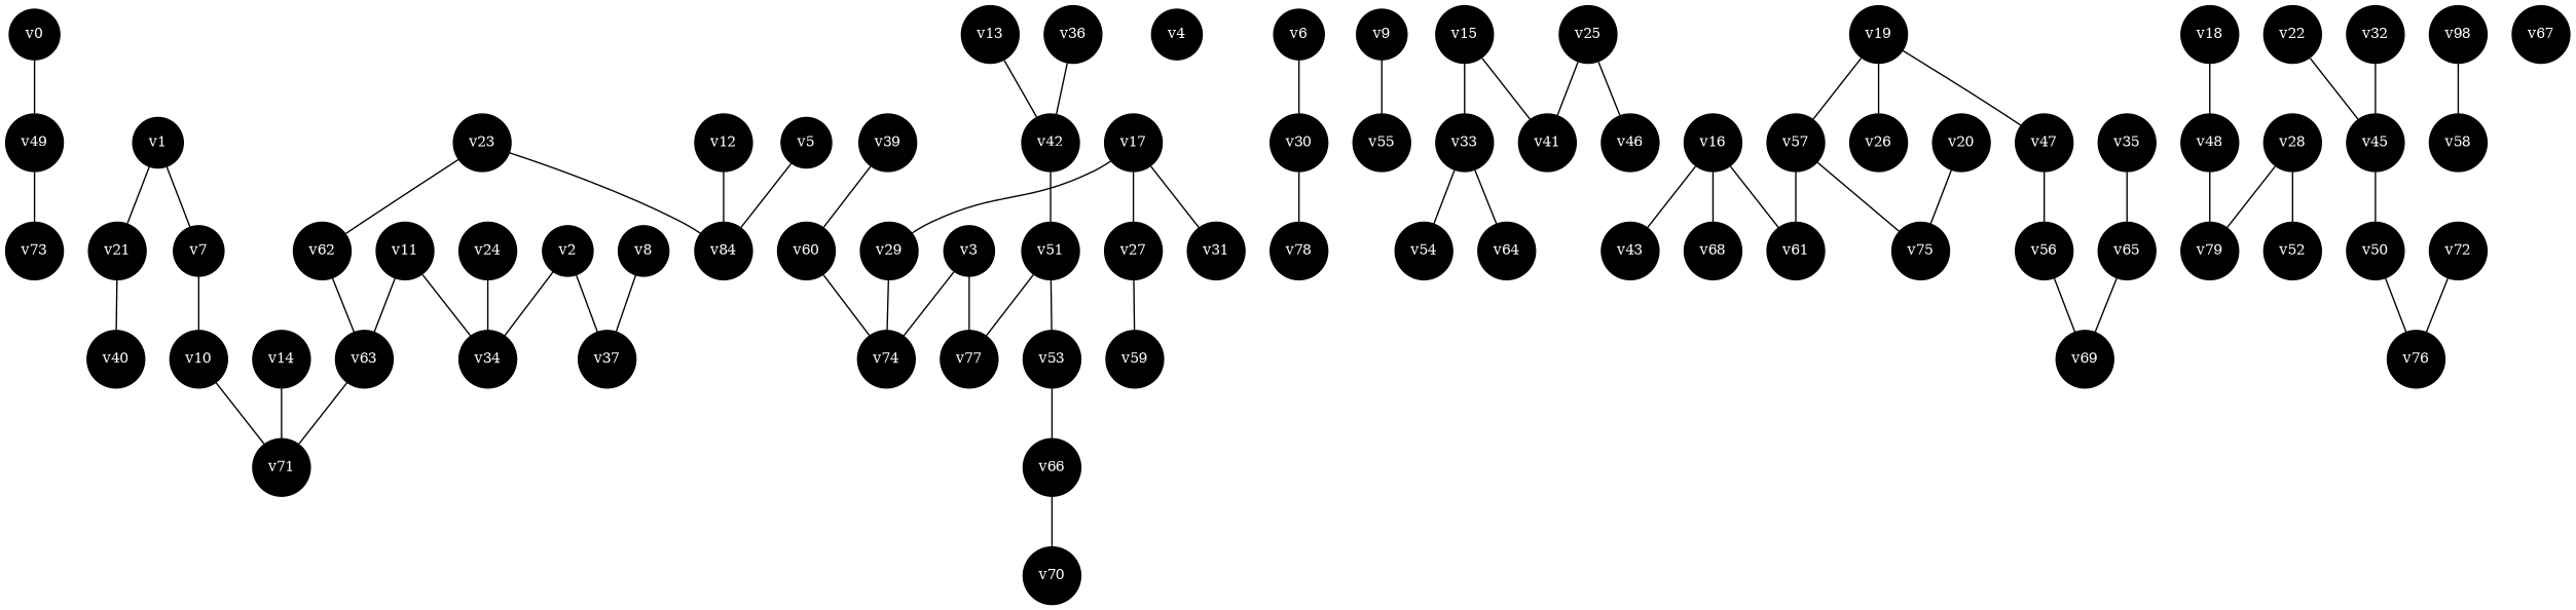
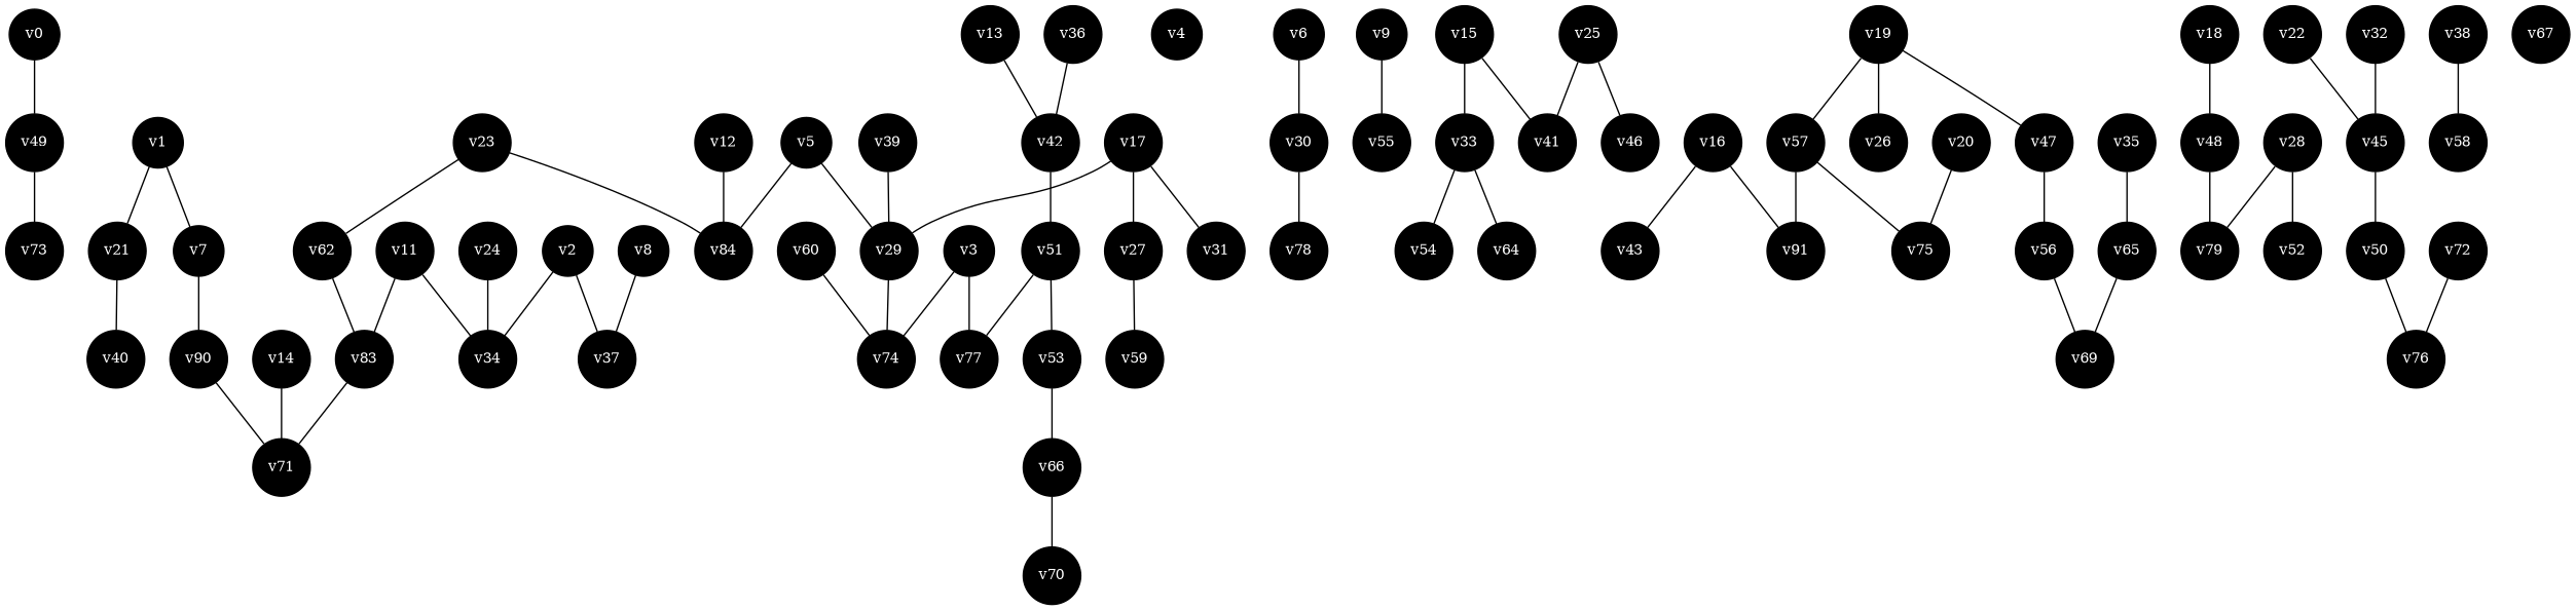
  graph {
    node [fillcolor=black fontcolor=white fontsize=10 shape=circle style=filled]
    edge [color=black]
    v0
    v49
    v73
    v1
    v7
    v21
-   v10
+   v10 [label=v90]
    v40
    v2
    v34
    v37
    v3
    v74
    v77
    v4
    v5
    v29
    n18 [label=v84]
    v6
    v30
    v24
    v78
    v71
    v8
    v9
    v55
    v11
-   v63
+   v63 [label=v83]
    v12
    v13
    v42
    v51
    v14
    v15
    v33
    v41
    v54
    v64
    v16
    v43
-   v61
-   v68
+   v61 [label=v91]
    v17
    v27
    v31
    v59
    v18
    v48
    v79
    v19
    v26
    v47
    v57
    v56
    v75
    v20
    v22
    v45
    v50
    v23
    v62
    v25
    v46
    v28
    v52
    v32
    v35
    v65
    v69
    v36
-   v38 [label=v98]
+   v38
    v58
    v39
    v60
    v53
    v76
    v66
    v70
    v67
    v72
    v0 -- v49
    v49 -- v73
    v1 -- v7
    v1 -- v21
    v7 -- v10
    v21 -- v40
    v10 -- v71
    v2 -- v34
    v2 -- v37
    v3 -- v74
    v3 -- v77
+   v5 -- v29
    v5 -- n18
    v29 -- v74
    v6 -- v30
    v30 -- v78
    v24 -- v34
    v8 -- v37
    v9 -- v55
    v11 -- v34
    v11 -- v63
    v63 -- v71
    v12 -- n18
    v13 -- v42
    v42 -- v51
    v51 -- v77
    v51 -- v53
    v14 -- v71
    v15 -- v33
    v15 -- v41
    v33 -- v54
    v33 -- v64
    v16 -- v43
    v16 -- v61
-   v16 -- v68
    v17 -- v29
    v17 -- v27
    v17 -- v31
    v27 -- v59
    v18 -- v48
    v48 -- v79
    v19 -- v26
    v19 -- v47
    v19 -- v57
    v47 -- v56
    v57 -- v61
    v57 -- v75
    v56 -- v69
    v20 -- v75
    v22 -- v45
    v45 -- v50
    v50 -- v76
    v23 -- n18
    v23 -- v62
    v62 -- v63
    v25 -- v41
    v25 -- v46
    v28 -- v79
    v28 -- v52
    v32 -- v45
    v35 -- v65
    v65 -- v69
    v36 -- v42
    v38 -- v58
-   v39 -- v60
+   v39 -- v29
    v60 -- v74
    v53 -- v66
    v66 -- v70
    v72 -- v76
  }
